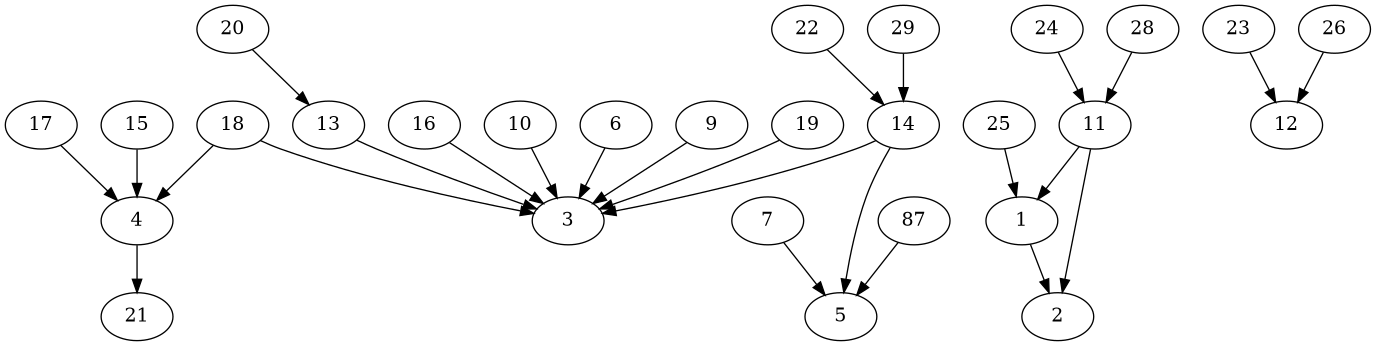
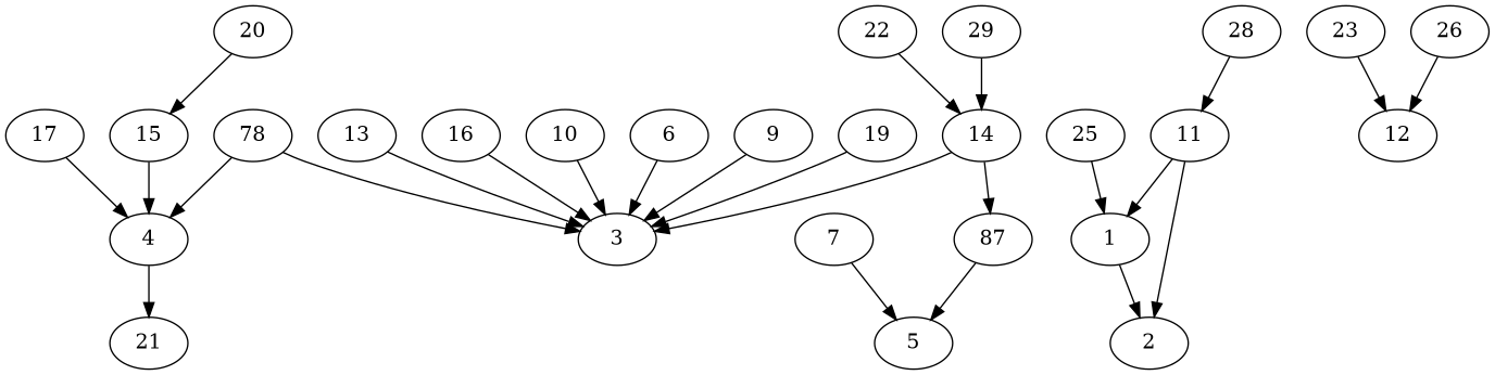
  digraph {
    17
    4
    21
    1
    2
-   18
+   18 [label=78]
    3
    20
    13
-   24
    11
    16
    15
    22
    14
    5
    28
    29
    7
    23
    12
    10
    6
    n24 [label=87]
    9
    19
    25
    26
    17 -> 4
    4 -> 21
    1 -> 2
    18 -> 4
    18 -> 3
-   20 -> 13
+   20 -> 15
    13 -> 3
-   24 -> 11
    11 -> 1
    11 -> 2
    16 -> 3
    15 -> 4
    22 -> 14
    14 -> 3
-   14 -> 5
+   14 -> n24
    28 -> 11
    29 -> 14
    7 -> 5
    23 -> 12
    10 -> 3
    6 -> 3
    n24 -> 5
    9 -> 3
    19 -> 3
    25 -> 1
    26 -> 12
  }
